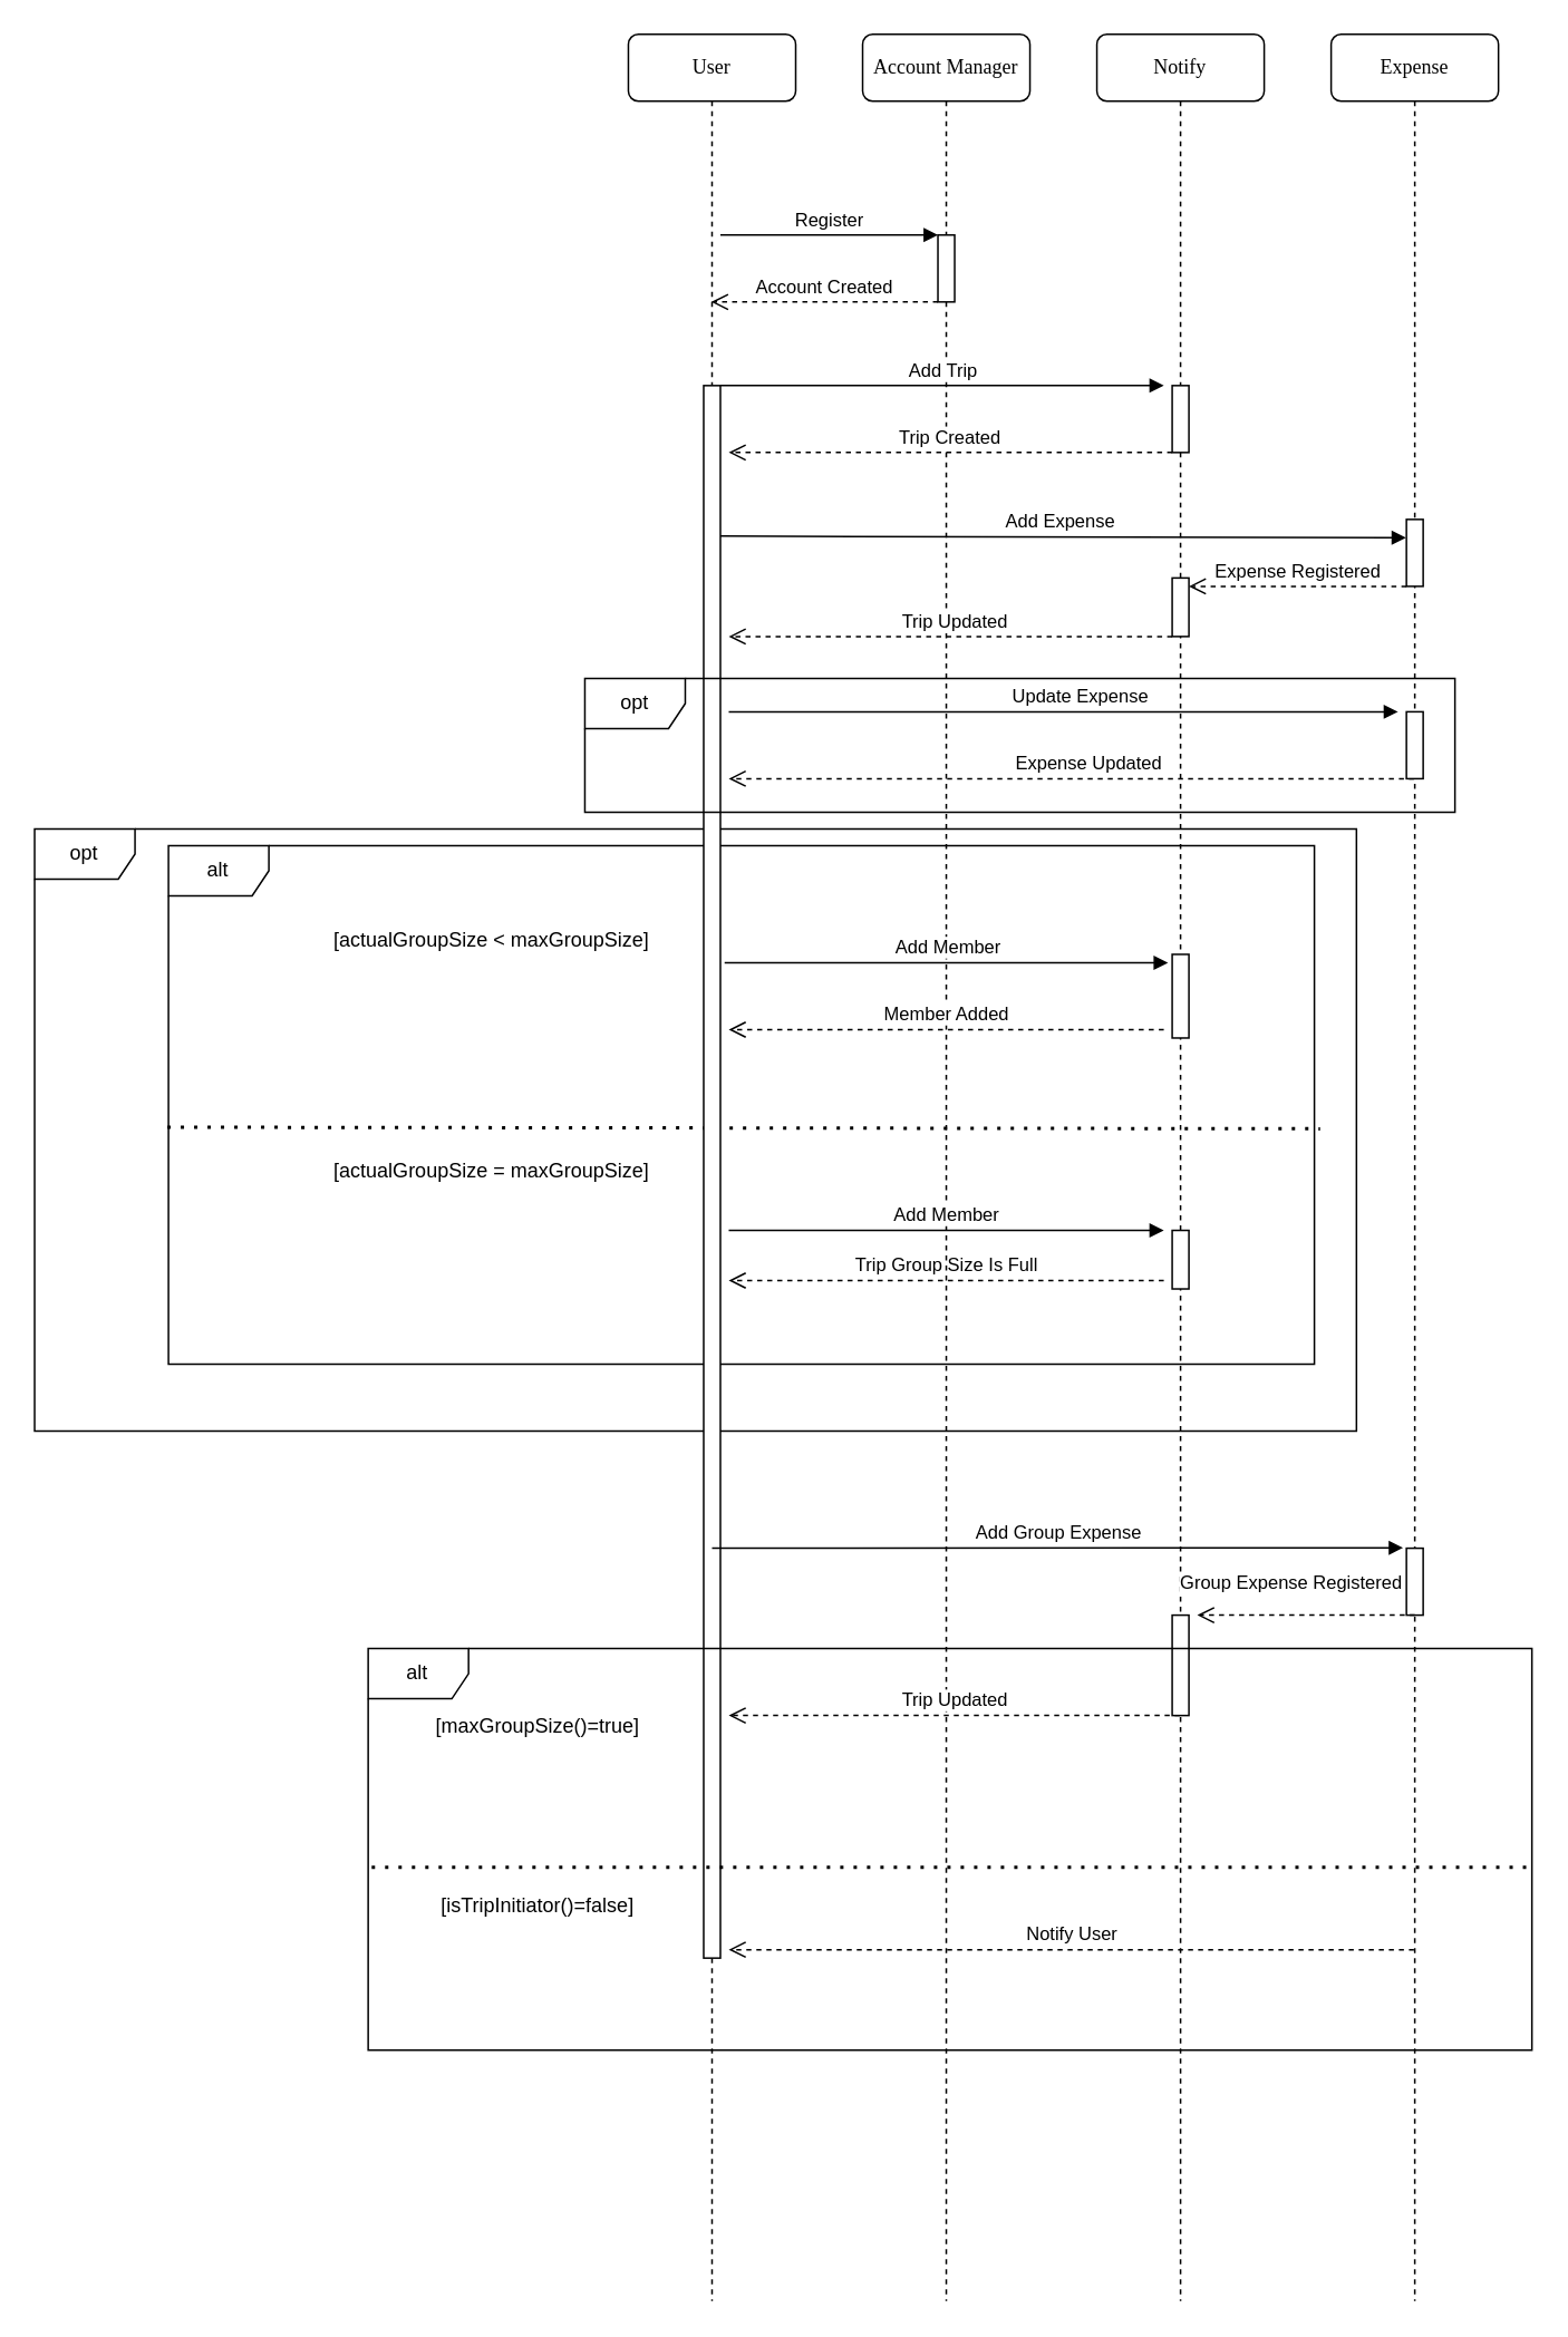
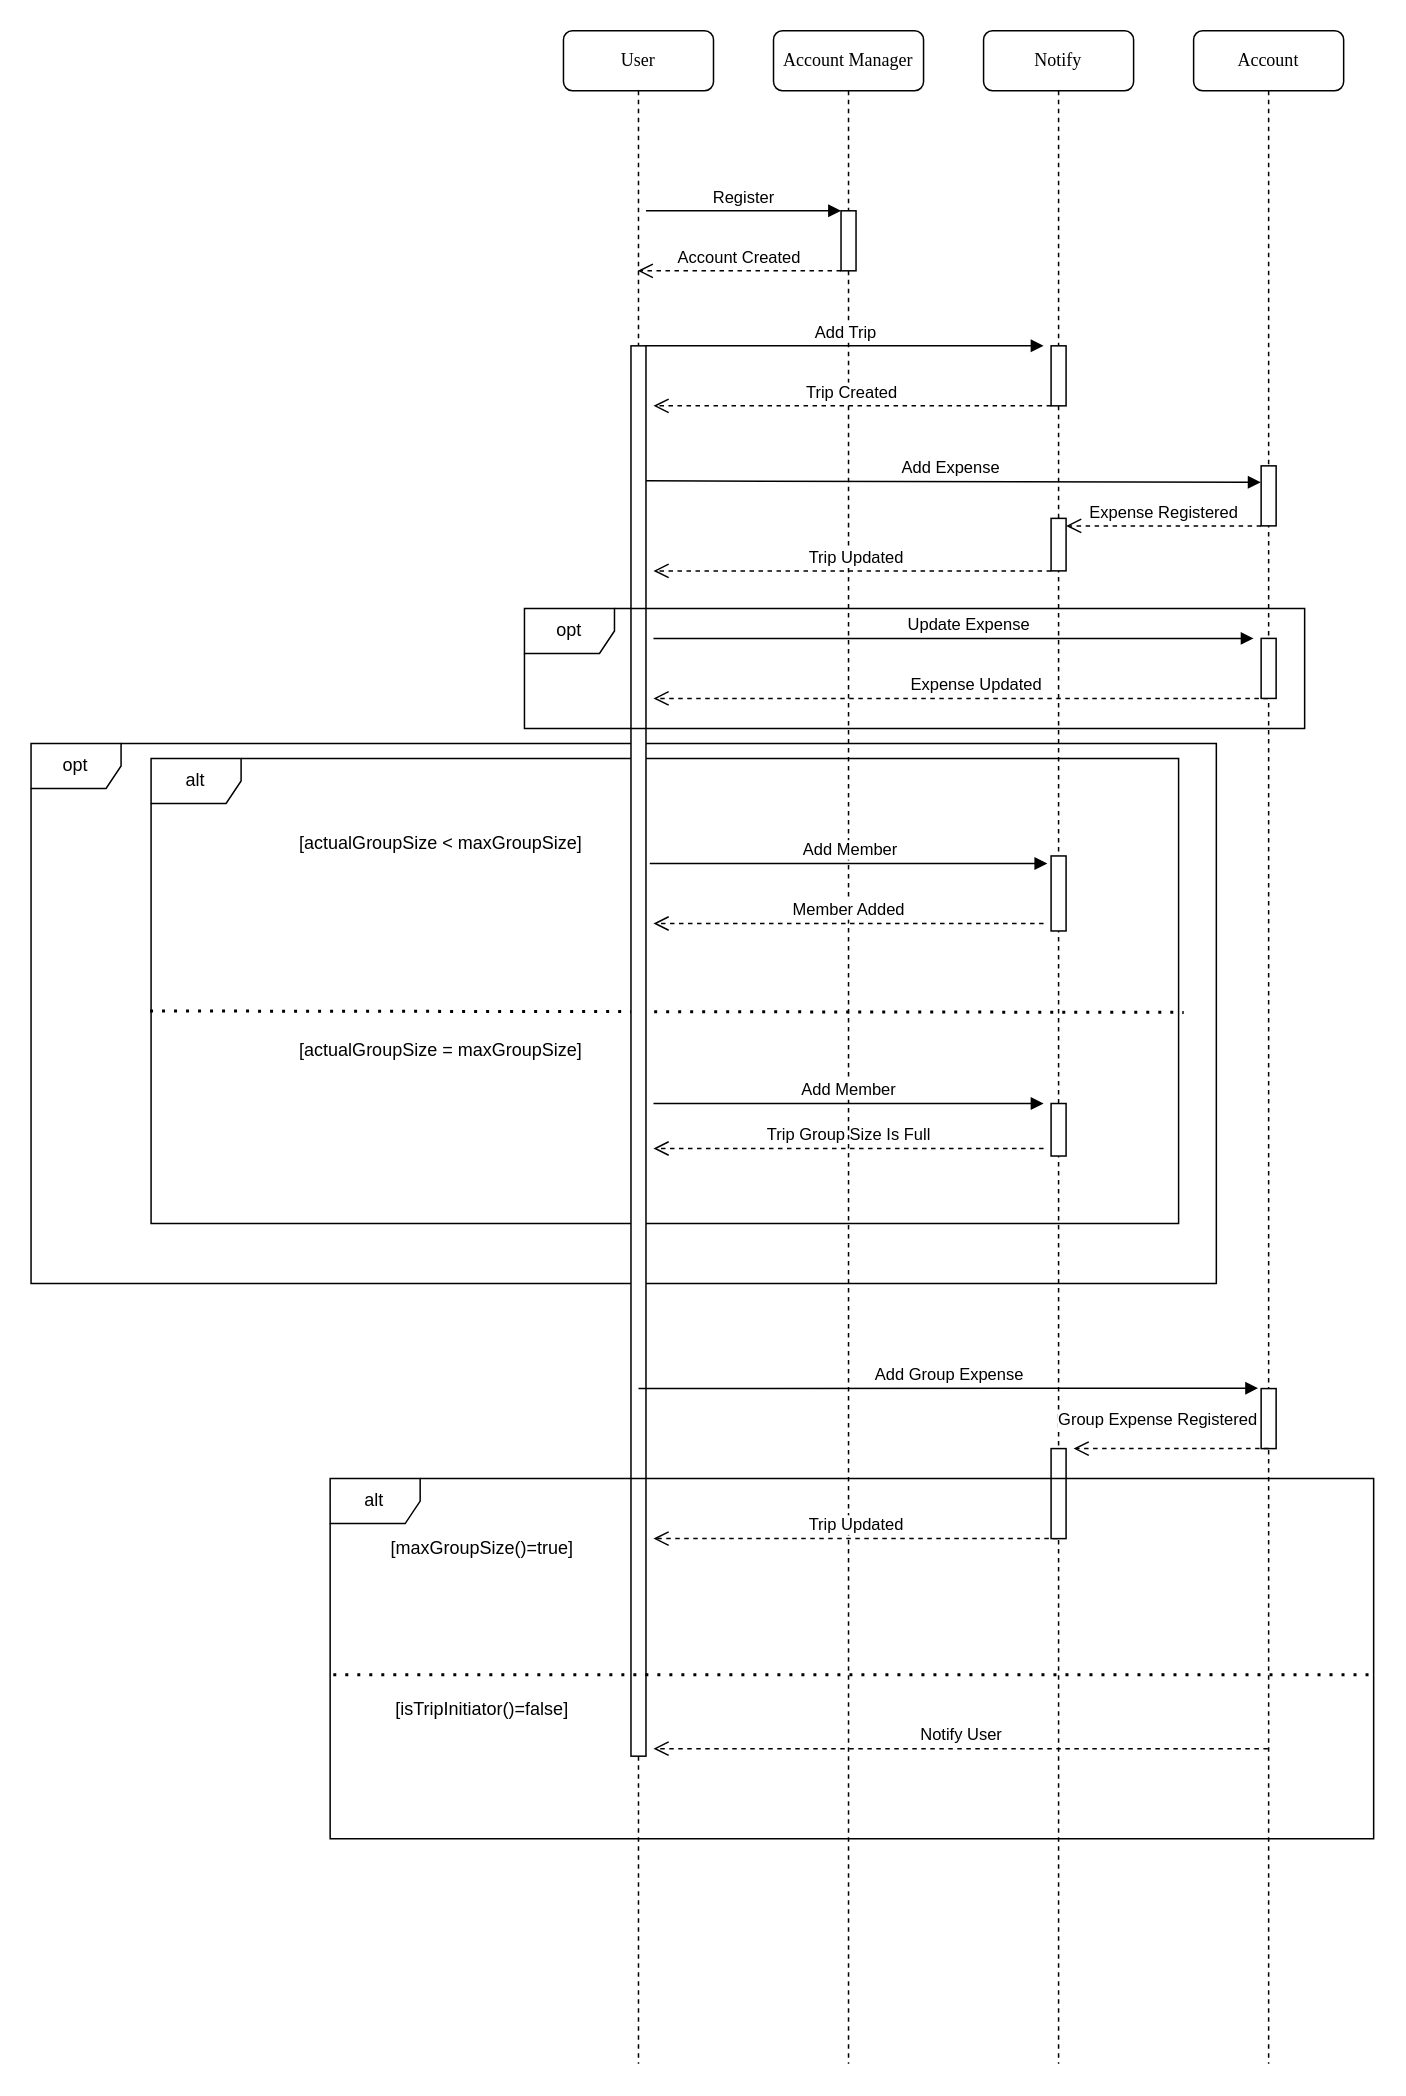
  <mxCell id="0" />
  <mxCell id="1" parent="0" />
  <mxCell id="2" value="" style="group" vertex="1" connectable="0" parent="1"><mxGeometry x="65" y="505" width="745.138" height="350" as="geometry" /></mxCell>
  <mxCell id="3" value="[actualGroupSize &amp;lt; maxGroupSize]" style="text;html=1;strokeColor=none;fillColor=none;align=center;verticalAlign=middle;whiteSpace=wrap;rounded=0;" parent="2" vertex="1"><mxGeometry x="0.018" y="41.469" width="456.568" height="31" as="geometry" /></mxCell>
  <mxCell id="4" value="[actualGroupSize = maxGroupSize]" style="text;html=1;strokeColor=none;fillColor=none;align=center;verticalAlign=middle;whiteSpace=wrap;rounded=0;" parent="2" vertex="1"><mxGeometry y="179.302" width="456.568" height="31" as="geometry" /></mxCell>
  <mxCell id="5" value="" style="group" vertex="1" connectable="0" parent="2"><mxGeometry x="35.138" width="710" height="350" as="geometry" /></mxCell>
  <mxCell id="6" value="alt" style="shape=umlFrame;whiteSpace=wrap;html=1;width=60;height=30;" parent="5" vertex="1"><mxGeometry width="684.852" height="310" as="geometry" /></mxCell>
  <mxCell id="7" value="" style="endArrow=none;dashed=1;html=1;dashPattern=1 3;strokeWidth=2;rounded=0;entryX=1.005;entryY=0.546;entryDx=0;entryDy=0;entryPerimeter=0;exitX=-0.001;exitY=0.543;exitDx=0;exitDy=0;exitPerimeter=0;" parent="5" target="6" edge="1" source="6"><mxGeometry width="50" height="50" relative="1" as="geometry"><mxPoint x="200.223" y="-31.0" as="sourcePoint" /><mxPoint x="314.365" y="-108.5" as="targetPoint" /></mxGeometry></mxCell>
  <mxCell id="8" value="opt" style="shape=umlFrame;whiteSpace=wrap;html=1;" parent="5" vertex="1"><mxGeometry x="-80" y="-10" width="790" height="360" as="geometry" /></mxCell>
  <mxCell id="9" value="Trip Group Size Is Full" style="html=1;verticalAlign=bottom;endArrow=open;dashed=1;endSize=8;rounded=0;" edge="1" parent="5"><mxGeometry relative="1" as="geometry"><mxPoint x="594.862" y="260" as="sourcePoint" /><mxPoint x="334.862" y="260" as="targetPoint" /><Array as="points"><mxPoint x="574.862" y="260" /><mxPoint x="484.862" y="260" /></Array></mxGeometry></mxCell>
  <mxCell id="10" value="Account Manager" style="shape=umlLifeline;perimeter=lifelinePerimeter;whiteSpace=wrap;html=1;container=1;collapsible=0;recursiveResize=0;outlineConnect=0;rounded=1;shadow=0;comic=0;labelBackgroundColor=none;strokeWidth=1;fontFamily=Verdana;fontSize=12;align=center;" parent="1" vertex="1"><mxGeometry x="515" y="20" width="100" height="1355" as="geometry" /></mxCell>
  <mxCell id="11" value="Account Created" style="html=1;verticalAlign=bottom;endArrow=open;dashed=1;endSize=8;rounded=0;" parent="10" target="17" edge="1"><mxGeometry relative="1" as="geometry"><mxPoint x="45" y="160" as="sourcePoint" /><mxPoint x="-35" y="160" as="targetPoint" /></mxGeometry></mxCell>
  <mxCell id="12" value="Add Member" style="html=1;verticalAlign=bottom;endArrow=block;rounded=0;" parent="10" edge="1"><mxGeometry width="80" relative="1" as="geometry"><mxPoint x="-82.5" y="555" as="sourcePoint" /><mxPoint x="182.5" y="555" as="targetPoint" /><Array as="points"><mxPoint x="122.5" y="555" /></Array><mxPoint as="offset" /></mxGeometry></mxCell>
  <mxCell id="13" value="Member Added" style="html=1;verticalAlign=bottom;endArrow=open;dashed=1;endSize=8;rounded=0;" parent="10" edge="1"><mxGeometry relative="1" as="geometry"><mxPoint x="180" y="595" as="sourcePoint" /><mxPoint x="-80" y="595" as="targetPoint" /></mxGeometry></mxCell>
  <mxCell id="14" value="Add Member" style="html=1;verticalAlign=bottom;endArrow=block;rounded=0;" edge="1" parent="10"><mxGeometry width="80" relative="1" as="geometry"><mxPoint x="-80" y="715" as="sourcePoint" /><mxPoint x="180" y="715" as="targetPoint" /><mxPoint as="offset" /></mxGeometry></mxCell>
  <mxCell id="15" value="Trip Updated" style="html=1;verticalAlign=bottom;endArrow=open;dashed=1;endSize=8;rounded=0;" edge="1" parent="10" source="26"><mxGeometry relative="1" as="geometry"><mxPoint x="180" y="1005" as="sourcePoint" /><mxPoint x="-80" y="1005" as="targetPoint" /></mxGeometry></mxCell>
  <mxCell id="16" value="" style="html=1;points=[];perimeter=orthogonalPerimeter;" vertex="1" parent="10"><mxGeometry x="45" y="120" width="10" height="40" as="geometry" /></mxCell>
  <mxCell id="17" value="User" style="shape=umlLifeline;perimeter=lifelinePerimeter;whiteSpace=wrap;html=1;container=1;collapsible=0;recursiveResize=0;outlineConnect=0;rounded=1;shadow=0;comic=0;labelBackgroundColor=none;strokeWidth=1;fontFamily=Verdana;fontSize=12;align=center;" parent="1" vertex="1"><mxGeometry x="375" y="20" width="100" height="1355" as="geometry" /></mxCell>
  <mxCell id="18" value="" style="html=1;points=[];perimeter=orthogonalPerimeter;" vertex="1" parent="17"><mxGeometry x="45" y="210" width="10" height="940" as="geometry" /></mxCell>
  <mxCell id="19" value="Register" style="html=1;verticalAlign=bottom;endArrow=block;rounded=0;" parent="17" edge="1"><mxGeometry width="80" relative="1" as="geometry"><mxPoint x="55" y="120" as="sourcePoint" /><mxPoint x="185" y="120" as="targetPoint" /></mxGeometry></mxCell>
  <mxCell id="20" value="Add Trip" style="html=1;verticalAlign=bottom;endArrow=block;rounded=0;" parent="17" edge="1"><mxGeometry width="80" relative="1" as="geometry"><mxPoint x="55" y="210" as="sourcePoint" /><mxPoint x="320" y="210" as="targetPoint" /></mxGeometry></mxCell>
  <mxCell id="21" value="Add Group Expense" style="html=1;verticalAlign=bottom;endArrow=block;rounded=0;entryX=-0.2;entryY=-0.007;entryDx=0;entryDy=0;entryPerimeter=0;" edge="1" parent="17" target="25"><mxGeometry x="0.001" width="80" relative="1" as="geometry"><mxPoint x="50" y="905" as="sourcePoint" /><mxPoint x="130" y="905" as="targetPoint" /><mxPoint as="offset" /></mxGeometry></mxCell>
  <mxCell id="22" value="Add Expense" style="html=1;verticalAlign=bottom;endArrow=block;rounded=0;entryX=-0.029;entryY=0.275;entryDx=0;entryDy=0;entryPerimeter=0;" parent="17" target="24" edge="1"><mxGeometry x="-0.011" width="80" relative="1" as="geometry"><mxPoint x="55" y="300" as="sourcePoint" /><mxPoint x="460" y="300" as="targetPoint" /><mxPoint as="offset" /></mxGeometry></mxCell>
- <mxCell id="23" value="Expense" style="shape=umlLifeline;perimeter=lifelinePerimeter;whiteSpace=wrap;html=1;container=1;collapsible=0;recursiveResize=0;outlineConnect=0;rounded=1;shadow=0;comic=0;labelBackgroundColor=none;strokeWidth=1;fontFamily=Verdana;fontSize=12;align=center;" parent="1" vertex="1"><mxGeometry x="795" y="20" width="100" height="1355" as="geometry" /></mxCell>
+ <mxCell id="23" value="Account" style="shape=umlLifeline;perimeter=lifelinePerimeter;whiteSpace=wrap;html=1;container=1;collapsible=0;recursiveResize=0;outlineConnect=0;rounded=1;shadow=0;comic=0;labelBackgroundColor=none;strokeWidth=1;fontFamily=Verdana;fontSize=12;align=center;" parent="1" vertex="1"><mxGeometry x="795" y="20" width="100" height="1355" as="geometry" /></mxCell>
  <mxCell id="24" value="" style="html=1;points=[];perimeter=orthogonalPerimeter;" vertex="1" parent="23"><mxGeometry x="45" y="290" width="10" height="40" as="geometry" /></mxCell>
  <mxCell id="25" value="" style="html=1;points=[];perimeter=orthogonalPerimeter;" vertex="1" parent="23"><mxGeometry x="45" y="905" width="10" height="40" as="geometry" /></mxCell>
  <mxCell id="26" value="Notify" style="shape=umlLifeline;perimeter=lifelinePerimeter;whiteSpace=wrap;html=1;container=1;collapsible=0;recursiveResize=0;outlineConnect=0;rounded=1;shadow=0;comic=0;labelBackgroundColor=none;strokeWidth=1;fontFamily=Verdana;fontSize=12;align=center;" parent="1" vertex="1"><mxGeometry x="655" y="20" width="100" height="1355" as="geometry" /></mxCell>
  <mxCell id="27" value="Trip Updated" style="html=1;verticalAlign=bottom;endArrow=open;dashed=1;endSize=8;rounded=0;" parent="26" edge="1"><mxGeometry x="-0.019" relative="1" as="geometry"><mxPoint x="45" y="360" as="sourcePoint" /><mxPoint x="-220" y="360" as="targetPoint" /><mxPoint as="offset" /></mxGeometry></mxCell>
  <mxCell id="28" value="Expense Updated" style="html=1;verticalAlign=bottom;endArrow=open;dashed=1;endSize=8;rounded=0;" parent="26" edge="1" source="23"><mxGeometry x="-0.049" relative="1" as="geometry"><mxPoint x="180" y="445" as="sourcePoint" /><mxPoint x="-220" y="445" as="targetPoint" /><Array as="points"><mxPoint x="10" y="445" /></Array><mxPoint as="offset" /></mxGeometry></mxCell>
  <mxCell id="29" value="" style="html=1;points=[];perimeter=orthogonalPerimeter;" vertex="1" parent="26"><mxGeometry x="45" y="210" width="10" height="40" as="geometry" /></mxCell>
  <mxCell id="30" value="Trip Created" style="html=1;verticalAlign=bottom;endArrow=open;dashed=1;endSize=8;rounded=0;" parent="26" edge="1"><mxGeometry relative="1" as="geometry"><mxPoint x="45" y="250" as="sourcePoint" /><mxPoint x="-220" y="250" as="targetPoint" /></mxGeometry></mxCell>
  <mxCell id="31" value="" style="html=1;points=[];perimeter=orthogonalPerimeter;" vertex="1" parent="26"><mxGeometry x="45" y="325" width="10" height="35" as="geometry" /></mxCell>
  <mxCell id="32" value="" style="html=1;points=[];perimeter=orthogonalPerimeter;" vertex="1" parent="26"><mxGeometry x="45" y="550" width="10" height="50" as="geometry" /></mxCell>
  <mxCell id="33" value="" style="html=1;points=[];perimeter=orthogonalPerimeter;" vertex="1" parent="26"><mxGeometry x="45" y="715" width="10" height="35" as="geometry" /></mxCell>
  <mxCell id="34" value="" style="html=1;points=[];perimeter=orthogonalPerimeter;" vertex="1" parent="26"><mxGeometry x="45" y="945" width="10" height="60" as="geometry" /></mxCell>
  <mxCell id="35" value="Expense Registered" style="html=1;verticalAlign=bottom;endArrow=open;dashed=1;endSize=8;rounded=0;" parent="1" target="31" edge="1"><mxGeometry relative="1" as="geometry"><mxPoint x="840" y="350" as="sourcePoint" /><mxPoint x="715" y="350" as="targetPoint" /></mxGeometry></mxCell>
  <mxCell id="36" value="Update Expense" style="html=1;verticalAlign=bottom;endArrow=block;rounded=0;" parent="1" edge="1"><mxGeometry x="0.049" width="80" relative="1" as="geometry"><mxPoint x="435" y="425" as="sourcePoint" /><mxPoint x="835" y="425" as="targetPoint" /><mxPoint as="offset" /><Array as="points"><mxPoint x="765" y="425" /></Array></mxGeometry></mxCell>
  <mxCell id="37" value="Group Expense Registered" style="html=1;verticalAlign=bottom;endArrow=open;dashed=1;endSize=8;rounded=0;" edge="1" parent="1"><mxGeometry x="0.142" y="-10" relative="1" as="geometry"><mxPoint x="845" y="965" as="sourcePoint" /><mxPoint x="715" y="965" as="targetPoint" /><mxPoint as="offset" /></mxGeometry></mxCell>
  <mxCell id="38" value="" style="group" vertex="1" connectable="0" parent="1"><mxGeometry x="205" y="995" width="710" height="230" as="geometry" /></mxCell>
  <mxCell id="39" value="alt" style="shape=umlFrame;whiteSpace=wrap;html=1;" vertex="1" parent="38"><mxGeometry x="14.49" y="-10" width="695.51" height="240" as="geometry" /></mxCell>
  <mxCell id="40" value="" style="endArrow=none;dashed=1;html=1;dashPattern=1 3;strokeWidth=2;rounded=0;exitX=0.003;exitY=0.545;exitDx=0;exitDy=0;exitPerimeter=0;entryX=1;entryY=0.545;entryDx=0;entryDy=0;entryPerimeter=0;" edge="1" parent="38" source="39" target="39"><mxGeometry width="50" height="50" relative="1" as="geometry"><mxPoint x="1101.224" y="24.643" as="sourcePoint" /><mxPoint x="1173.673" y="-16.429" as="targetPoint" /></mxGeometry></mxCell>
  <mxCell id="41" value="[maxGroupSize()=true]" style="text;html=1;strokeColor=none;fillColor=none;align=center;verticalAlign=middle;whiteSpace=wrap;rounded=0;" vertex="1" parent="38"><mxGeometry y="24.643" width="231.837" height="24.643" as="geometry" /></mxCell>
  <mxCell id="42" value="[isTripInitiator()=false]" style="text;html=1;strokeColor=none;fillColor=none;align=center;verticalAlign=middle;whiteSpace=wrap;rounded=0;" vertex="1" parent="38"><mxGeometry y="131.429" width="231.837" height="24.643" as="geometry" /></mxCell>
  <mxCell id="43" value="Notify User" style="html=1;verticalAlign=bottom;endArrow=open;dashed=1;endSize=8;rounded=0;" edge="1" parent="1" source="23"><mxGeometry relative="1" as="geometry"><mxPoint x="825" y="1165" as="sourcePoint" /><mxPoint x="435" y="1165" as="targetPoint" /></mxGeometry></mxCell>
  <mxCell id="44" value="opt" style="shape=umlFrame;whiteSpace=wrap;html=1;" vertex="1" parent="1"><mxGeometry x="349" y="405" width="520" height="80" as="geometry" /></mxCell>
  <mxCell id="45" value="" style="html=1;points=[];perimeter=orthogonalPerimeter;" vertex="1" parent="1"><mxGeometry x="840" y="425" width="10" height="40" as="geometry" /></mxCell>
